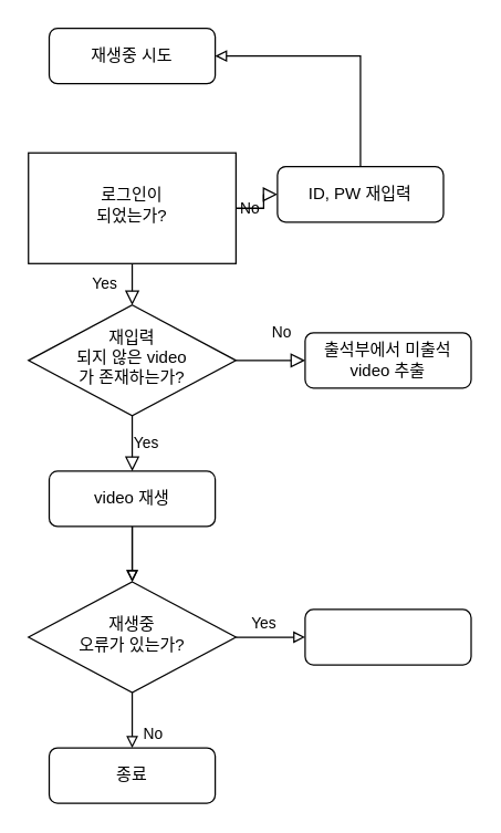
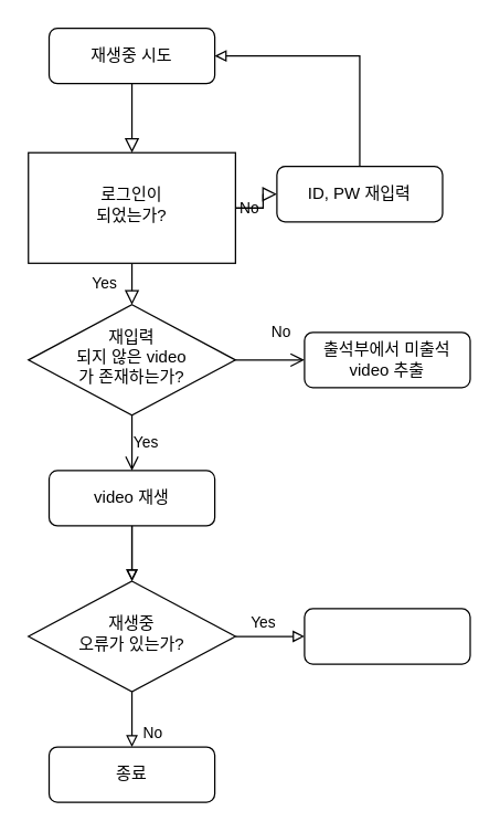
  <mxCell id="0" />
  <mxCell id="1" parent="0" />
+ <mxCell id="2" value="" style="rounded=0;html=1;jettySize=auto;orthogonalLoop=1;fontSize=11;endArrow=block;endFill=0;endSize=8;strokeWidth=1;shadow=0;labelBackgroundColor=none;edgeStyle=orthogonalEdgeStyle;" edge="1" parent="1" source="3" target="6"><mxGeometry relative="1" as="geometry" /></mxCell>
  <mxCell id="3" value="재생중 시도" style="rounded=1;whiteSpace=wrap;html=1;fontSize=12;glass=0;strokeWidth=1;shadow=0;" vertex="1" parent="1"><mxGeometry x="35" y="20" width="120" height="40" as="geometry" /></mxCell>
  <mxCell id="4" value="Yes" style="rounded=0;html=1;jettySize=auto;orthogonalLoop=1;fontSize=11;endArrow=block;endFill=0;endSize=8;strokeWidth=1;shadow=0;labelBackgroundColor=none;edgeStyle=orthogonalEdgeStyle;" edge="1" parent="1" source="6" target="10"><mxGeometry y="20" relative="1" as="geometry"><mxPoint as="offset" /></mxGeometry></mxCell>
  <mxCell id="5" value="No" style="edgeStyle=orthogonalEdgeStyle;rounded=0;html=1;jettySize=auto;orthogonalLoop=1;fontSize=11;endArrow=block;endFill=0;endSize=8;strokeWidth=1;shadow=0;labelBackgroundColor=none;" edge="1" parent="1" source="6" target="7"><mxGeometry y="10" relative="1" as="geometry"><mxPoint as="offset" /></mxGeometry></mxCell>
  <mxCell id="6" value="로그인이 &lt;br&gt;되었는가?" style="whiteSpace=wrap;html=1;shadow=0;fontFamily=Helvetica;fontSize=12;align=center;strokeWidth=1;spacing=6;spacingTop=-4;rounded=0;" vertex="1" parent="1"><mxGeometry x="20" y="110" width="150" height="80" as="geometry" /></mxCell>
  <mxCell id="7" value="ID, PW 재입력" style="rounded=1;whiteSpace=wrap;html=1;fontSize=12;glass=0;strokeWidth=1;shadow=0;" vertex="1" parent="1"><mxGeometry x="200" y="120" width="120" height="40" as="geometry" /></mxCell>
- <mxCell id="8" value="No" style="rounded=0;html=1;jettySize=auto;orthogonalLoop=1;fontSize=11;endArrow=block;endFill=0;endSize=8;strokeWidth=1;shadow=0;labelBackgroundColor=none;edgeStyle=orthogonalEdgeStyle;" edge="1" parent="1" source="10" target="11"><mxGeometry x="0.333" y="20" relative="1" as="geometry"><mxPoint as="offset" /></mxGeometry></mxCell>
- <mxCell id="9" value="Yes" style="edgeStyle=orthogonalEdgeStyle;rounded=0;html=1;jettySize=auto;orthogonalLoop=1;fontSize=11;endArrow=block;endFill=0;endSize=8;strokeWidth=1;shadow=0;labelBackgroundColor=none;" edge="1" parent="1" source="10" target="13"><mxGeometry y="10" relative="1" as="geometry"><mxPoint as="offset" /></mxGeometry></mxCell>
+ <mxCell id="8" value="No" style="rounded=0;html=1;jettySize=auto;orthogonalLoop=1;fontSize=11;endArrow=open;endFill=0;endSize=8;strokeWidth=1;shadow=0;labelBackgroundColor=none;edgeStyle=orthogonalEdgeStyle;" edge="1" parent="1" source="10" target="11"><mxGeometry x="0.333" y="20" relative="1" as="geometry"><mxPoint as="offset" /></mxGeometry></mxCell>
+ <mxCell id="9" value="Yes" style="edgeStyle=orthogonalEdgeStyle;rounded=0;html=1;jettySize=auto;orthogonalLoop=1;fontSize=11;endArrow=open;endFill=0;endSize=8;strokeWidth=1;shadow=0;labelBackgroundColor=none;" edge="1" parent="1" source="10" target="13"><mxGeometry y="10" relative="1" as="geometry"><mxPoint as="offset" /></mxGeometry></mxCell>
  <mxCell id="10" value="재입력&lt;br&gt;되지 않은 video&lt;br&gt;가 존재하는가?" style="rhombus;whiteSpace=wrap;html=1;shadow=0;fontFamily=Helvetica;fontSize=12;align=center;strokeWidth=1;spacing=6;spacingTop=-4;" vertex="1" parent="1"><mxGeometry x="20" y="220" width="150" height="80" as="geometry" /></mxCell>
  <mxCell id="11" value="출석부에서 미출석 video 추출" style="rounded=1;whiteSpace=wrap;html=1;fontSize=12;glass=0;strokeWidth=1;shadow=0;" vertex="1" parent="1"><mxGeometry x="220" y="240" width="120" height="40" as="geometry" /></mxCell>
  <mxCell id="12" value="" style="edgeStyle=orthogonalEdgeStyle;rounded=0;orthogonalLoop=1;jettySize=auto;html=1;endArrow=block;endFill=0;" edge="1" parent="1" source="13" target="16"><mxGeometry relative="1" as="geometry" /></mxCell>
  <mxCell id="13" value="video 재생" style="rounded=1;whiteSpace=wrap;html=1;fontSize=12;glass=0;strokeWidth=1;shadow=0;" vertex="1" parent="1"><mxGeometry x="35" y="340" width="120" height="40" as="geometry" /></mxCell>
  <mxCell id="14" value="" style="endArrow=block;html=1;exitX=0.5;exitY=0;exitDx=0;exitDy=0;entryX=1;entryY=0.5;entryDx=0;entryDy=0;endFill=0;edgeStyle=orthogonalEdgeStyle;rounded=0;" edge="1" parent="1" source="7" target="3"><mxGeometry width="50" height="50" relative="1" as="geometry"><mxPoint x="190" y="150" as="sourcePoint" /><mxPoint x="200" y="30" as="targetPoint" /></mxGeometry></mxCell>
  <mxCell id="15" value="" style="endArrow=block;html=1;endFill=0;rounded=0;" edge="1" parent="1"><mxGeometry width="50" height="50" relative="1" as="geometry"><mxPoint x="95" y="380" as="sourcePoint" /><mxPoint x="95" y="420" as="targetPoint" /><Array as="points" /></mxGeometry></mxCell>
  <mxCell id="16" value="재생중&lt;br&gt;오류가 있는가?" style="rhombus;whiteSpace=wrap;html=1;shadow=0;fontFamily=Helvetica;fontSize=12;align=center;strokeWidth=1;spacing=6;spacingTop=-4;" vertex="1" parent="1"><mxGeometry x="20" y="420" width="150" height="80" as="geometry" /></mxCell>
  <mxCell id="17" value="No" style="endArrow=block;html=1;endFill=0;exitX=0.5;exitY=1;exitDx=0;exitDy=0;rounded=0;edgeStyle=orthogonalEdgeStyle;" edge="1" parent="1" source="16"><mxGeometry x="0.5" y="15" width="50" height="50" relative="1" as="geometry"><mxPoint x="100" y="520" as="sourcePoint" /><mxPoint x="95" y="540" as="targetPoint" /><mxPoint as="offset" /></mxGeometry></mxCell>
  <mxCell id="18" value="Yes" style="endArrow=block;html=1;endFill=0;exitX=1;exitY=0.5;exitDx=0;exitDy=0;rounded=0;edgeStyle=orthogonalEdgeStyle;" edge="1" parent="1" source="16"><mxGeometry x="-0.2" y="10" width="50" height="50" relative="1" as="geometry"><mxPoint x="220" y="460" as="sourcePoint" /><mxPoint x="220" y="460" as="targetPoint" /><mxPoint as="offset" /></mxGeometry></mxCell>
  <mxCell id="19" value="" style="rounded=1;whiteSpace=wrap;html=1;fontSize=12;glass=0;strokeWidth=1;shadow=0;" vertex="1" parent="1"><mxGeometry x="220" y="440" width="120" height="40" as="geometry" /></mxCell>
  <mxCell id="20" value="종료" style="rounded=1;whiteSpace=wrap;html=1;fontSize=12;glass=0;strokeWidth=1;shadow=0;" vertex="1" parent="1"><mxGeometry x="35" y="540" width="120" height="40" as="geometry" /></mxCell>
